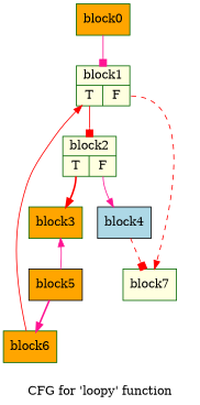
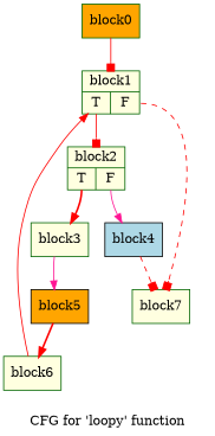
  digraph {
    label="CFG for 'loopy' function"
    node [color=darkgreen fillcolor=lightyellow shape=record style=filled]
    edge [arrowhead=normal color=red style=solid]
    n1 [fillcolor=orange label="{block0}"]
    n2 [label="{block1|{<s0>T|<s1>F}}"]
    n3 [label="{block2|{<s0>T|<s1>F}}"]
    n4 [label="{block7}"]
-   n5 [fillcolor=orange label="{block3}"]
+   n5 [label="{block3}"]
    n6 [color=black fillcolor=lightblue label="{block4}"]
    n7 [color=black fillcolor=orange label="{block5}"]
-   n8 [fillcolor=orange label="{block6}"]
-   n1 -> n2 [arrowhead=box color=deeppink]
+   n8 [label="{block6}"]
+   n1 -> n2 [arrowhead=box]
    n2 -> n3 [arrowhead=box tailport=s0]
-   n2 -> n4 [style=dashed tailport=s1]
+   n2 -> n4 [arrowhead=box style=dashed tailport=s1]
    n3 -> n5 [style=bold tailport=s0]
    n3 -> n6 [color=deeppink tailport=s1]
-   n7 -> n5 [color=deeppink]
+   n5 -> n7 [color=deeppink]
    n6 -> n4 [arrowhead=box style=dashed]
-   n7 -> n8 [color=deeppink style=bold]
+   n7 -> n8 [style=bold]
    n8 -> n2
  }
